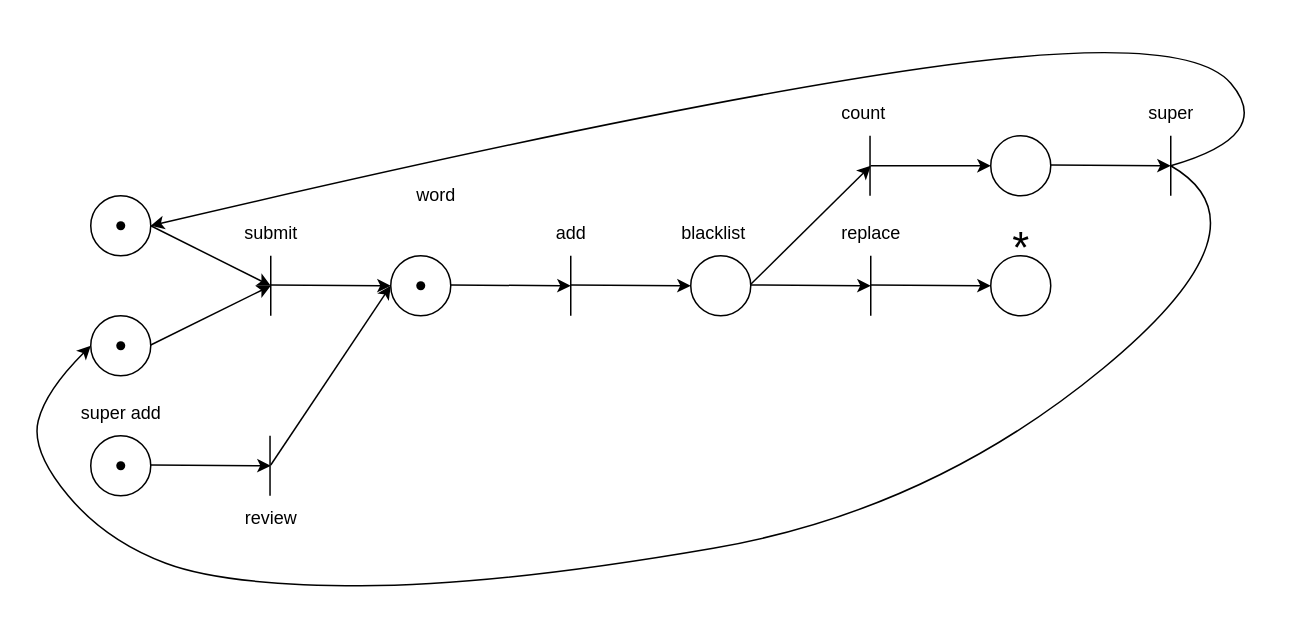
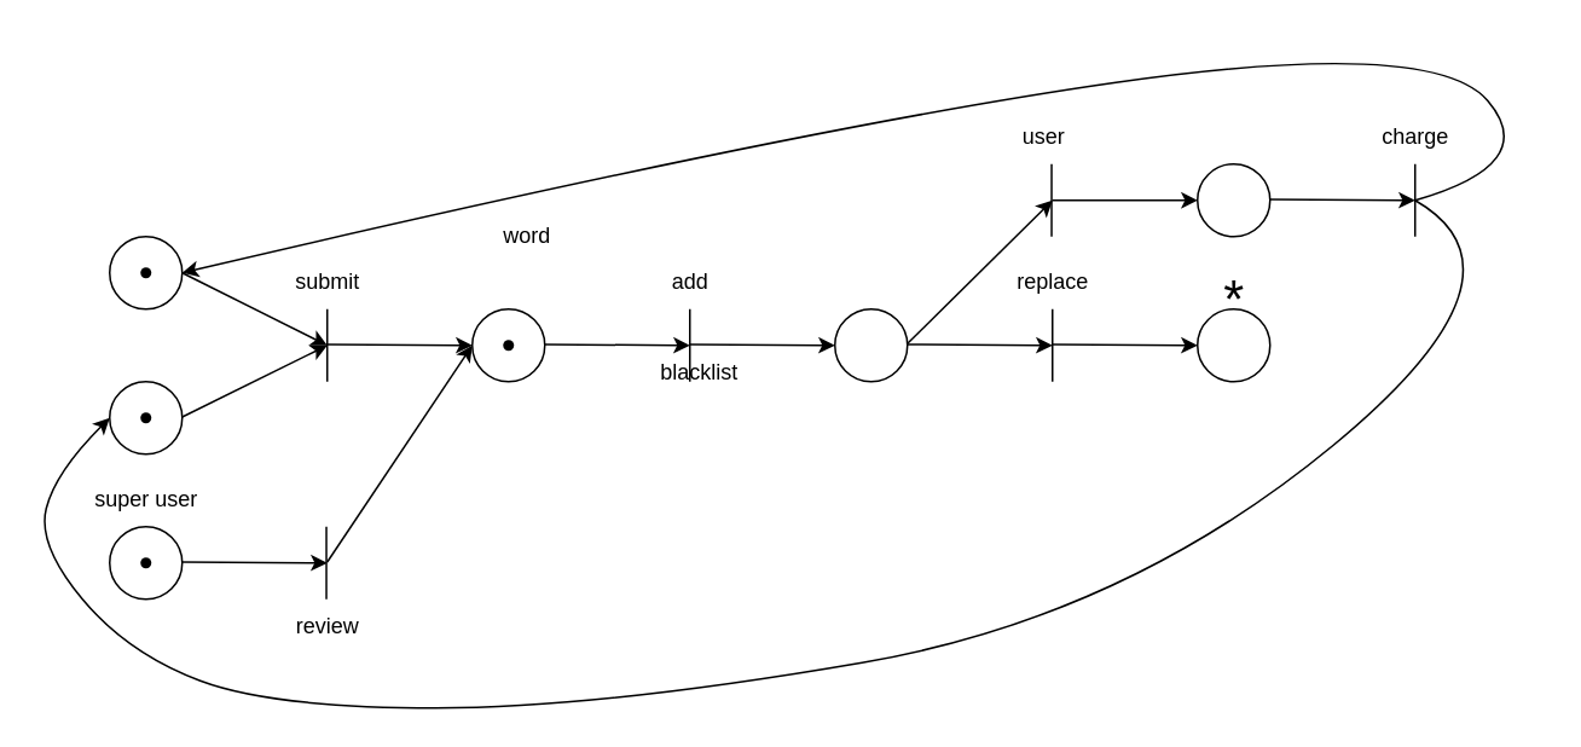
  <mxCell id="0" />
  <mxCell id="1" parent="0" />
  <mxCell id="2" value="" style="ellipse;whiteSpace=wrap;html=1;aspect=fixed;" vertex="1" parent="1"><mxGeometry x="60" y="210" width="40" height="40" as="geometry" /></mxCell>
  <mxCell id="3" value="" style="ellipse;whiteSpace=wrap;html=1;aspect=fixed;" vertex="1" parent="1"><mxGeometry x="660" y="90" width="40" height="40" as="geometry" /></mxCell>
  <mxCell id="4" value="" style="ellipse;whiteSpace=wrap;html=1;aspect=fixed;" vertex="1" parent="1"><mxGeometry x="660" y="170" width="40" height="40" as="geometry" /></mxCell>
  <mxCell id="5" value="" style="ellipse;whiteSpace=wrap;html=1;aspect=fixed;" vertex="1" parent="1"><mxGeometry x="460" y="170" width="40" height="40" as="geometry" /></mxCell>
  <mxCell id="6" value="" style="ellipse;whiteSpace=wrap;html=1;aspect=fixed;" vertex="1" parent="1"><mxGeometry x="260" y="170" width="40" height="40" as="geometry" /></mxCell>
  <mxCell id="7" value="" style="ellipse;whiteSpace=wrap;html=1;aspect=fixed;" vertex="1" parent="1"><mxGeometry x="60" y="290" width="40" height="40" as="geometry" /></mxCell>
  <mxCell id="8" value="" style="ellipse;whiteSpace=wrap;html=1;aspect=fixed;" vertex="1" parent="1"><mxGeometry x="60" y="130" width="40" height="40" as="geometry" /></mxCell>
  <mxCell id="9" value="" style="endArrow=none;html=1;rounded=0;" edge="1" parent="1"><mxGeometry width="50" height="50" relative="1" as="geometry"><mxPoint x="179.52" y="330" as="sourcePoint" /><mxPoint x="179.52" y="290" as="targetPoint" /></mxGeometry></mxCell>
  <mxCell id="10" value="" style="endArrow=none;html=1;rounded=0;" edge="1" parent="1"><mxGeometry width="50" height="50" relative="1" as="geometry"><mxPoint x="380" y="210" as="sourcePoint" /><mxPoint x="380" y="170" as="targetPoint" /></mxGeometry></mxCell>
  <mxCell id="11" value="" style="endArrow=none;html=1;rounded=0;" edge="1" parent="1"><mxGeometry width="50" height="50" relative="1" as="geometry"><mxPoint x="780" y="130" as="sourcePoint" /><mxPoint x="780" y="90" as="targetPoint" /></mxGeometry></mxCell>
  <mxCell id="12" value="" style="endArrow=none;html=1;rounded=0;" edge="1" parent="1"><mxGeometry width="50" height="50" relative="1" as="geometry"><mxPoint x="579.52" y="130" as="sourcePoint" /><mxPoint x="579.52" y="90" as="targetPoint" /></mxGeometry></mxCell>
  <mxCell id="13" value="" style="endArrow=none;html=1;rounded=0;" edge="1" parent="1"><mxGeometry width="50" height="50" relative="1" as="geometry"><mxPoint x="580" y="210" as="sourcePoint" /><mxPoint x="580" y="170" as="targetPoint" /></mxGeometry></mxCell>
  <mxCell id="14" value="" style="endArrow=none;html=1;rounded=0;" edge="1" parent="1"><mxGeometry width="50" height="50" relative="1" as="geometry"><mxPoint x="180" y="210" as="sourcePoint" /><mxPoint x="180" y="170" as="targetPoint" /></mxGeometry></mxCell>
  <mxCell id="15" value="" style="edgeStyle=none;orthogonalLoop=1;jettySize=auto;html=1;rounded=0;" edge="1" parent="1"><mxGeometry width="100" relative="1" as="geometry"><mxPoint x="100" y="150" as="sourcePoint" /><mxPoint x="180" y="190" as="targetPoint" /><Array as="points" /></mxGeometry></mxCell>
  <mxCell id="16" value="" style="edgeStyle=none;orthogonalLoop=1;jettySize=auto;html=1;rounded=0;" edge="1" parent="1"><mxGeometry width="100" relative="1" as="geometry"><mxPoint x="100" y="229.52" as="sourcePoint" /><mxPoint x="180" y="190" as="targetPoint" /><Array as="points" /></mxGeometry></mxCell>
  <mxCell id="17" value="" style="edgeStyle=none;orthogonalLoop=1;jettySize=auto;html=1;rounded=0;" edge="1" parent="1"><mxGeometry width="100" relative="1" as="geometry"><mxPoint x="180" y="189.52" as="sourcePoint" /><mxPoint x="260" y="190" as="targetPoint" /><Array as="points" /></mxGeometry></mxCell>
- <mxCell id="18" value="super add" style="text;html=1;align=center;verticalAlign=middle;resizable=0;points=[];autosize=1;strokeColor=none;fillColor=none;" vertex="1" parent="1"><mxGeometry x="40" y="260" width="80" height="30" as="geometry" /></mxCell>
+ <mxCell id="18" value="super user" style="text;html=1;align=center;verticalAlign=middle;resizable=0;points=[];autosize=1;strokeColor=none;fillColor=none;" vertex="1" parent="1"><mxGeometry x="40" y="260" width="80" height="30" as="geometry" /></mxCell>
  <mxCell id="19" value="word" style="text;html=1;align=center;verticalAlign=middle;resizable=0;points=[];autosize=1;strokeColor=none;fillColor=none;" vertex="1" parent="1"><mxGeometry x="265" y="115" width="50" height="30" as="geometry" /></mxCell>
  <mxCell id="20" value="submit" style="text;html=1;align=center;verticalAlign=middle;resizable=0;points=[];autosize=1;strokeColor=none;fillColor=none;" vertex="1" parent="1"><mxGeometry x="150" y="140" width="60" height="30" as="geometry" /></mxCell>
  <mxCell id="21" value="" style="shape=waypoint;sketch=0;size=6;pointerEvents=1;points=[];fillColor=none;resizable=0;rotatable=0;perimeter=centerPerimeter;snapToPoint=1;" vertex="1" parent="1"><mxGeometry x="70" y="140" width="20" height="20" as="geometry" /></mxCell>
  <mxCell id="22" value="" style="shape=waypoint;sketch=0;size=6;pointerEvents=1;points=[];fillColor=none;resizable=0;rotatable=0;perimeter=centerPerimeter;snapToPoint=1;" vertex="1" parent="1"><mxGeometry x="70" y="220" width="20" height="20" as="geometry" /></mxCell>
  <mxCell id="23" value="review" style="text;html=1;align=center;verticalAlign=middle;resizable=0;points=[];autosize=1;strokeColor=none;fillColor=none;" vertex="1" parent="1"><mxGeometry x="150" y="330" width="60" height="30" as="geometry" /></mxCell>
  <mxCell id="24" value="" style="shape=waypoint;sketch=0;size=6;pointerEvents=1;points=[];fillColor=none;resizable=0;rotatable=0;perimeter=centerPerimeter;snapToPoint=1;" vertex="1" parent="1"><mxGeometry x="270" y="180" width="20" height="20" as="geometry" /></mxCell>
  <mxCell id="25" value="" style="shape=waypoint;sketch=0;size=6;pointerEvents=1;points=[];fillColor=none;resizable=0;rotatable=0;perimeter=centerPerimeter;snapToPoint=1;" vertex="1" parent="1"><mxGeometry x="70" y="300" width="20" height="20" as="geometry" /></mxCell>
  <mxCell id="26" value="" style="edgeStyle=none;orthogonalLoop=1;jettySize=auto;html=1;rounded=0;" edge="1" parent="1"><mxGeometry width="100" relative="1" as="geometry"><mxPoint x="100" y="309.52" as="sourcePoint" /><mxPoint x="180" y="310" as="targetPoint" /><Array as="points" /></mxGeometry></mxCell>
  <mxCell id="27" value="" style="edgeStyle=none;orthogonalLoop=1;jettySize=auto;html=1;rounded=0;entryX=0;entryY=0.5;entryDx=0;entryDy=0;" edge="1" parent="1" target="6"><mxGeometry width="100" relative="1" as="geometry"><mxPoint x="180" y="309.52" as="sourcePoint" /><mxPoint x="280" y="309.52" as="targetPoint" /><Array as="points" /></mxGeometry></mxCell>
  <mxCell id="28" value="add" style="text;html=1;align=center;verticalAlign=middle;resizable=0;points=[];autosize=1;strokeColor=none;fillColor=none;" vertex="1" parent="1"><mxGeometry x="360" y="140" width="40" height="30" as="geometry" /></mxCell>
  <mxCell id="29" value="" style="edgeStyle=none;orthogonalLoop=1;jettySize=auto;html=1;rounded=0;" edge="1" parent="1"><mxGeometry width="100" relative="1" as="geometry"><mxPoint x="300" y="189.52" as="sourcePoint" /><mxPoint x="380" y="190" as="targetPoint" /><Array as="points" /></mxGeometry></mxCell>
  <mxCell id="30" value="" style="edgeStyle=none;orthogonalLoop=1;jettySize=auto;html=1;rounded=0;" edge="1" parent="1"><mxGeometry width="100" relative="1" as="geometry"><mxPoint x="380" y="189.52" as="sourcePoint" /><mxPoint x="460" y="190" as="targetPoint" /><Array as="points" /></mxGeometry></mxCell>
- <mxCell id="31" value="blacklist" style="text;html=1;align=center;verticalAlign=middle;resizable=0;points=[];autosize=1;strokeColor=none;fillColor=none;" vertex="1" parent="1"><mxGeometry x="440" y="140" width="70" height="30" as="geometry" /></mxCell>
+ <mxCell id="31" value="blacklist" style="text;html=1;align=center;verticalAlign=middle;resizable=0;points=[];autosize=1;strokeColor=none;fillColor=none;" vertex="1" parent="1"><mxGeometry x="350" y="190" width="70" height="30" as="geometry" /></mxCell>
  <mxCell id="32" value="" style="edgeStyle=none;orthogonalLoop=1;jettySize=auto;html=1;rounded=0;" edge="1" parent="1"><mxGeometry width="100" relative="1" as="geometry"><mxPoint x="500" y="189.52" as="sourcePoint" /><mxPoint x="580" y="190" as="targetPoint" /><Array as="points" /></mxGeometry></mxCell>
  <mxCell id="33" value="replace" style="text;html=1;align=center;verticalAlign=middle;resizable=0;points=[];autosize=1;strokeColor=none;fillColor=none;" vertex="1" parent="1"><mxGeometry x="550" y="140" width="60" height="30" as="geometry" /></mxCell>
  <mxCell id="34" value="" style="edgeStyle=none;orthogonalLoop=1;jettySize=auto;html=1;rounded=0;" edge="1" parent="1"><mxGeometry width="100" relative="1" as="geometry"><mxPoint x="580" y="189.52" as="sourcePoint" /><mxPoint x="660" y="190" as="targetPoint" /><Array as="points" /></mxGeometry></mxCell>
  <mxCell id="35" value="&lt;font style=&quot;font-size: 29px;&quot;&gt;*&lt;/font&gt;" style="text;html=1;align=center;verticalAlign=middle;resizable=0;points=[];autosize=1;strokeColor=none;fillColor=none;" vertex="1" parent="1"><mxGeometry x="665" y="140" width="30" height="50" as="geometry" /></mxCell>
  <mxCell id="36" value="" style="edgeStyle=none;orthogonalLoop=1;jettySize=auto;html=1;rounded=0;" edge="1" parent="1"><mxGeometry width="100" relative="1" as="geometry"><mxPoint x="500" y="189.05" as="sourcePoint" /><mxPoint x="580" y="110" as="targetPoint" /><Array as="points" /></mxGeometry></mxCell>
- <mxCell id="37" value="count" style="text;html=1;align=center;verticalAlign=middle;resizable=0;points=[];autosize=1;strokeColor=none;fillColor=none;" vertex="1" parent="1"><mxGeometry x="550" y="60" width="50" height="30" as="geometry" /></mxCell>
+ <mxCell id="37" value="user" style="text;html=1;align=center;verticalAlign=middle;resizable=0;points=[];autosize=1;strokeColor=none;fillColor=none;" vertex="1" parent="1"><mxGeometry x="550" y="60" width="50" height="30" as="geometry" /></mxCell>
  <mxCell id="38" value="" style="edgeStyle=none;orthogonalLoop=1;jettySize=auto;html=1;rounded=0;entryX=0;entryY=0.5;entryDx=0;entryDy=0;" edge="1" parent="1" target="3"><mxGeometry width="100" relative="1" as="geometry"><mxPoint x="580" y="110" as="sourcePoint" /><mxPoint x="650" y="110" as="targetPoint" /><Array as="points" /></mxGeometry></mxCell>
  <mxCell id="39" value="" style="edgeStyle=none;orthogonalLoop=1;jettySize=auto;html=1;rounded=0;" edge="1" parent="1"><mxGeometry width="100" relative="1" as="geometry"><mxPoint x="700" y="109.52" as="sourcePoint" /><mxPoint x="780" y="110" as="targetPoint" /><Array as="points" /></mxGeometry></mxCell>
- <mxCell id="40" value="super" style="text;html=1;align=center;verticalAlign=middle;resizable=0;points=[];autosize=1;strokeColor=none;fillColor=none;" vertex="1" parent="1"><mxGeometry x="750" y="60" width="60" height="30" as="geometry" /></mxCell>
+ <mxCell id="40" value="charge" style="text;html=1;align=center;verticalAlign=middle;resizable=0;points=[];autosize=1;strokeColor=none;fillColor=none;" vertex="1" parent="1"><mxGeometry x="750" y="60" width="60" height="30" as="geometry" /></mxCell>
  <mxCell id="41" value="" style="curved=1;endArrow=classic;html=1;rounded=0;entryX=1;entryY=0.5;entryDx=0;entryDy=0;" edge="1" parent="1" target="8"><mxGeometry width="50" height="50" relative="1" as="geometry"><mxPoint x="780" y="110" as="sourcePoint" /><mxPoint x="680" y="40" as="targetPoint" /><Array as="points"><mxPoint x="850" y="90" /><mxPoint x="790" y="20" /><mxPoint x="440" y="70" /></Array></mxGeometry></mxCell>
  <mxCell id="42" value="" style="curved=1;endArrow=classic;html=1;rounded=0;entryX=0;entryY=0.5;entryDx=0;entryDy=0;" edge="1" parent="1" target="2"><mxGeometry width="50" height="50" relative="1" as="geometry"><mxPoint x="780" y="110" as="sourcePoint" /><mxPoint x="30" y="320" as="targetPoint" /><Array as="points"><mxPoint x="850" y="150" /><mxPoint x="620" y="340" /><mxPoint x="330" y="390" /><mxPoint x="150" y="390" /><mxPoint x="70" y="360" /><mxPoint y="300" x="20" /><mxPoint x="30" y="260" /></Array></mxGeometry></mxCell>
